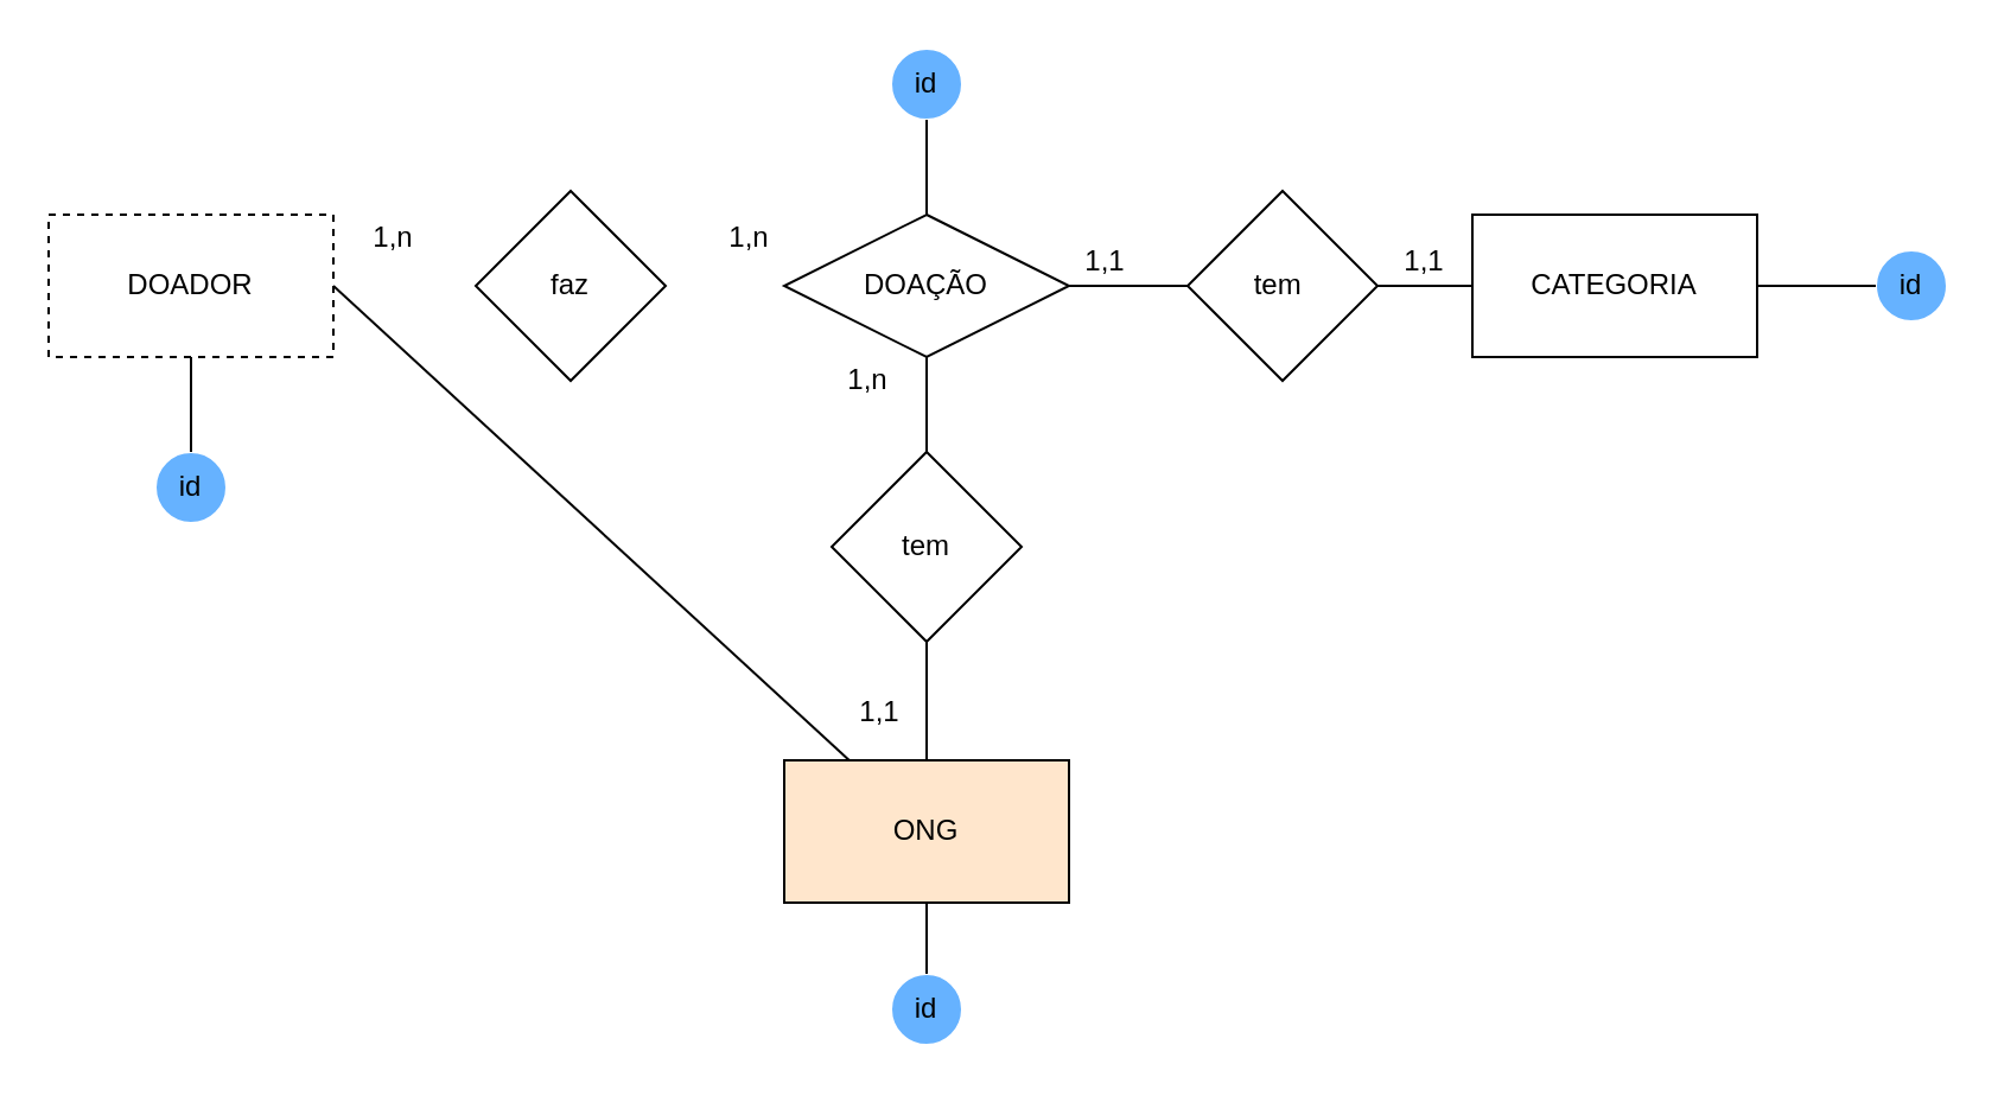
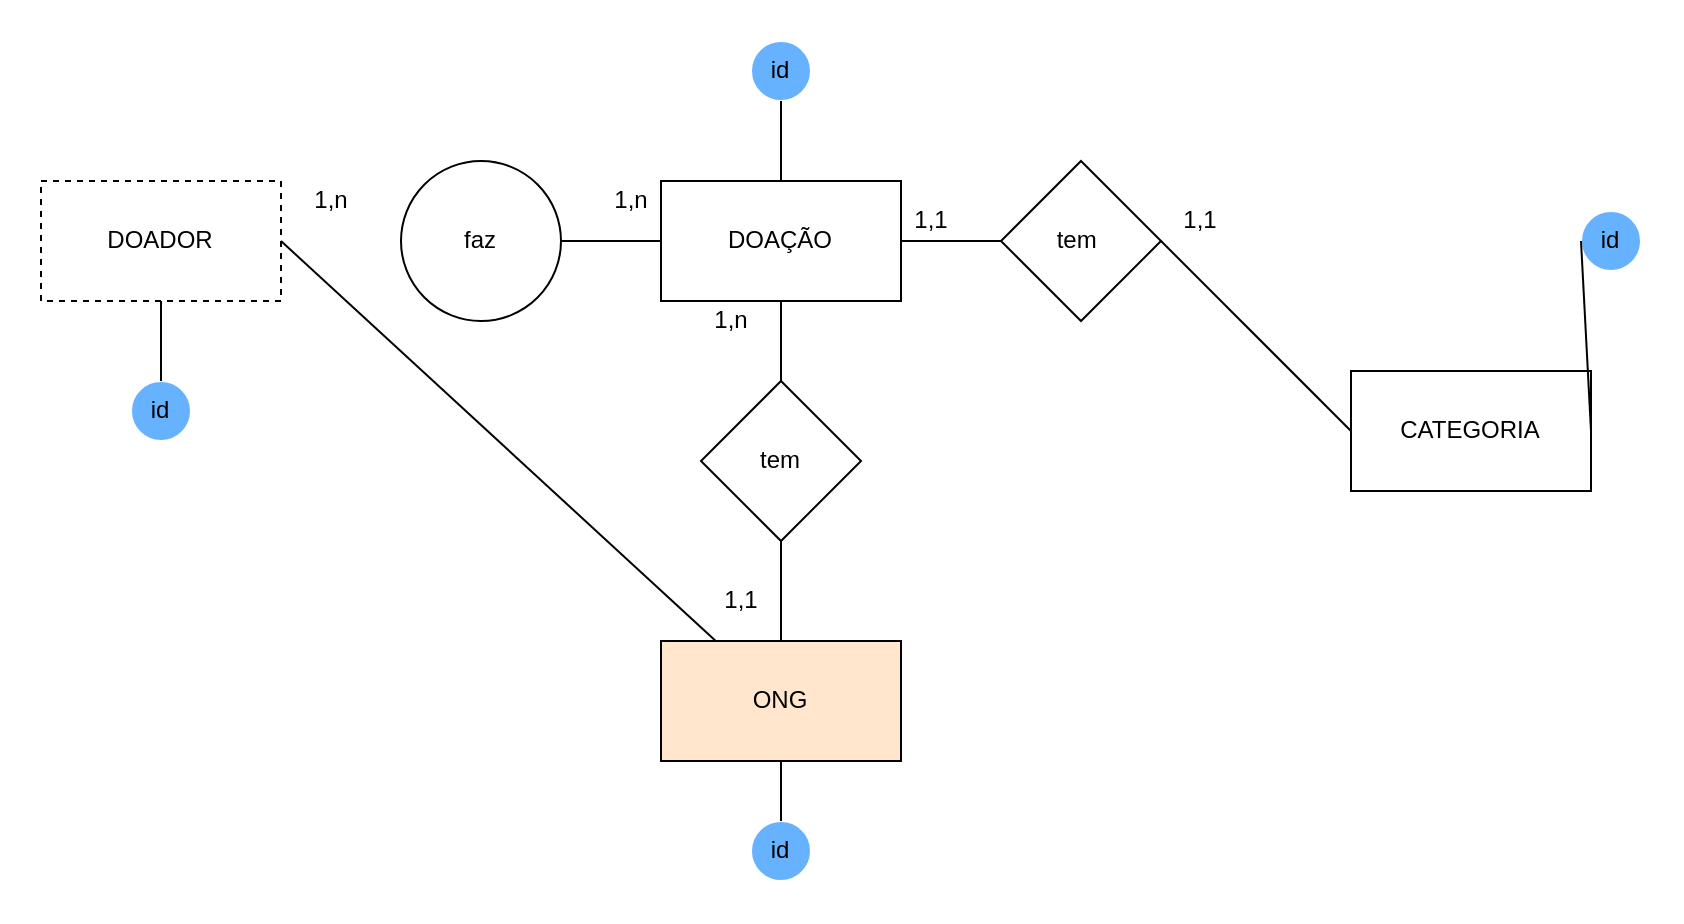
  <mxCell id="0" />
  <mxCell id="1" parent="0" />
- <mxCell id="2" value="&lt;font style=&quot;vertical-align: inherit&quot;&gt;&lt;font style=&quot;vertical-align: inherit&quot;&gt;CATEGORIA&lt;/font&gt;&lt;/font&gt;" style="rounded=0;whiteSpace=wrap;html=1;" parent="1" vertex="1"><mxGeometry x="620" y="90" width="120" height="60" as="geometry" /></mxCell>
+ <mxCell id="2" value="&lt;font style=&quot;vertical-align: inherit&quot;&gt;&lt;font style=&quot;vertical-align: inherit&quot;&gt;CATEGORIA&lt;/font&gt;&lt;/font&gt;" style="rounded=0;whiteSpace=wrap;html=1;" parent="1" vertex="1"><mxGeometry x="675" y="185" width="120" height="60" as="geometry" /></mxCell>
  <mxCell id="3" value="&lt;font style=&quot;vertical-align: inherit&quot;&gt;&lt;font style=&quot;vertical-align: inherit&quot;&gt;tem&amp;nbsp;&lt;/font&gt;&lt;/font&gt;" style="rhombus;whiteSpace=wrap;html=1;" parent="1" vertex="1"><mxGeometry x="500" y="80" width="80" height="80" as="geometry" /></mxCell>
- <mxCell id="4" value="&lt;font style=&quot;vertical-align: inherit&quot;&gt;&lt;font style=&quot;vertical-align: inherit&quot;&gt;DOAÇÃO&lt;/font&gt;&lt;/font&gt;" style="rhombus;whiteSpace=wrap;html=1;" parent="1" vertex="1"><mxGeometry x="330" y="90" width="120" height="60" as="geometry" /></mxCell>
+ <mxCell id="4" value="&lt;font style=&quot;vertical-align: inherit&quot;&gt;&lt;font style=&quot;vertical-align: inherit&quot;&gt;DOAÇÃO&lt;/font&gt;&lt;/font&gt;" style="rounded=0;whiteSpace=wrap;html=1;" parent="1" vertex="1"><mxGeometry x="330" y="90" width="120" height="60" as="geometry" /></mxCell>
  <mxCell id="5" value="" style="endArrow=none;html=1;entryX=1;entryY=0.5;entryDx=0;entryDy=0;exitX=0;exitY=0.5;exitDx=0;exitDy=0;" parent="1" source="3" target="4" edge="1"><mxGeometry width="50" height="50" relative="1" as="geometry"><mxPoint x="230" y="260" as="sourcePoint" /><mxPoint x="280" y="210" as="targetPoint" /></mxGeometry></mxCell>
  <mxCell id="6" value="" style="endArrow=none;html=1;entryX=1;entryY=0.5;entryDx=0;entryDy=0;exitX=0;exitY=0.5;exitDx=0;exitDy=0;" parent="1" source="2" target="3" edge="1"><mxGeometry width="50" height="50" relative="1" as="geometry"><mxPoint x="170" y="350" as="sourcePoint" /><mxPoint x="220" y="300" as="targetPoint" /></mxGeometry></mxCell>
  <mxCell id="7" value="&lt;font style=&quot;vertical-align: inherit&quot;&gt;&lt;font style=&quot;vertical-align: inherit&quot;&gt;1,1&lt;/font&gt;&lt;/font&gt;" style="text;html=1;strokeColor=none;fillColor=none;align=center;verticalAlign=middle;whiteSpace=wrap;rounded=0;" parent="1" vertex="1"><mxGeometry x="580" y="100" width="40" height="20" as="geometry" /></mxCell>
  <mxCell id="8" value="&lt;font style=&quot;vertical-align: inherit&quot;&gt;&lt;font style=&quot;vertical-align: inherit&quot;&gt;1,1&lt;/font&gt;&lt;/font&gt;" style="text;html=1;align=center;verticalAlign=middle;resizable=0;points=[];autosize=1;" parent="1" vertex="1"><mxGeometry x="450" y="100" width="30" height="20" as="geometry" /></mxCell>
  <mxCell id="9" value="&lt;font style=&quot;vertical-align: inherit&quot;&gt;&lt;font style=&quot;vertical-align: inherit&quot;&gt;DOADOR&lt;/font&gt;&lt;/font&gt;" style="rounded=0;whiteSpace=wrap;html=1;dashed=1;" parent="1" vertex="1"><mxGeometry x="20" y="90" width="120" height="60" as="geometry" /></mxCell>
  <mxCell id="10" value="&lt;font style=&quot;vertical-align: inherit&quot;&gt;&lt;font style=&quot;vertical-align: inherit&quot;&gt;ONG&lt;/font&gt;&lt;/font&gt;" style="rounded=0;whiteSpace=wrap;html=1;fillColor=#ffe6cc;" parent="1" vertex="1"><mxGeometry x="330" y="320" width="120" height="60" as="geometry" /></mxCell>
- <mxCell id="11" value="&lt;font style=&quot;vertical-align: inherit&quot;&gt;&lt;font style=&quot;vertical-align: inherit&quot;&gt;faz&lt;/font&gt;&lt;/font&gt;" style="rhombus;whiteSpace=wrap;html=1;" parent="1" vertex="1"><mxGeometry x="200" y="80" width="80" height="80" as="geometry" /></mxCell>
+ <mxCell id="11" value="&lt;font style=&quot;vertical-align: inherit&quot;&gt;&lt;font style=&quot;vertical-align: inherit&quot;&gt;faz&lt;/font&gt;&lt;/font&gt;" style="ellipse;whiteSpace=wrap;html=1;" parent="1" vertex="1"><mxGeometry x="200" y="80" width="80" height="80" as="geometry" /></mxCell>
  <mxCell id="12" value="" style="endArrow=none;html=1;exitX=1;exitY=0.5;exitDx=0;exitDy=0;" parent="1" source="9" target="10" edge="1"><mxGeometry width="50" height="50" relative="1" as="geometry"><mxPoint x="110" y="210" as="sourcePoint" /><mxPoint x="160" y="160" as="targetPoint" /></mxGeometry></mxCell>
+ <mxCell id="13" value="" style="endArrow=none;html=1;entryX=0;entryY=0.5;entryDx=0;entryDy=0;exitX=1;exitY=0.5;exitDx=0;exitDy=0;" parent="1" source="11" target="4" edge="1"><mxGeometry width="50" height="50" relative="1" as="geometry"><mxPoint x="250" y="170" as="sourcePoint" /><mxPoint x="300" y="120" as="targetPoint" /></mxGeometry></mxCell>
  <mxCell id="14" value="&lt;font style=&quot;vertical-align: inherit&quot;&gt;&lt;font style=&quot;vertical-align: inherit&quot;&gt;tem&lt;/font&gt;&lt;/font&gt;" style="rhombus;whiteSpace=wrap;html=1;" parent="1" vertex="1"><mxGeometry x="350" y="190" width="80" height="80" as="geometry" /></mxCell>
  <mxCell id="15" value="1,n" style="text;html=1;align=center;verticalAlign=middle;resizable=0;points=[];autosize=1;" parent="1" vertex="1"><mxGeometry x="300" y="90" width="30" height="20" as="geometry" /></mxCell>
  <mxCell id="16" value="1,n" style="text;html=1;align=center;verticalAlign=middle;resizable=0;points=[];autosize=1;" parent="1" vertex="1"><mxGeometry x="150" y="90" width="30" height="20" as="geometry" /></mxCell>
  <mxCell id="17" value="" style="endArrow=none;html=1;entryX=0.5;entryY=1;entryDx=0;entryDy=0;exitX=0.5;exitY=0;exitDx=0;exitDy=0;" parent="1" source="14" target="4" edge="1"><mxGeometry width="50" height="50" relative="1" as="geometry"><mxPoint x="290" y="240" as="sourcePoint" /><mxPoint x="340" y="190" as="targetPoint" /></mxGeometry></mxCell>
  <mxCell id="18" value="" style="endArrow=none;html=1;entryX=0.5;entryY=1;entryDx=0;entryDy=0;exitX=0.5;exitY=0;exitDx=0;exitDy=0;" parent="1" source="10" target="14" edge="1"><mxGeometry width="50" height="50" relative="1" as="geometry"><mxPoint x="260" y="310" as="sourcePoint" /><mxPoint x="310" y="260" as="targetPoint" /></mxGeometry></mxCell>
  <mxCell id="19" value="1,n" style="text;html=1;align=center;verticalAlign=middle;resizable=0;points=[];autosize=1;" parent="1" vertex="1"><mxGeometry x="350" y="150" width="30" height="20" as="geometry" /></mxCell>
  <mxCell id="20" value="1,1" style="text;html=1;align=center;verticalAlign=middle;resizable=0;points=[];autosize=1;" parent="1" vertex="1"><mxGeometry x="355" y="290" width="30" height="20" as="geometry" /></mxCell>
  <mxCell id="21" value="id" style="ellipse;whiteSpace=wrap;html=1;aspect=fixed;strokeColor=#FFFFFF;fillColor=#66B2FF;" vertex="1" parent="1"><mxGeometry x="65" y="190" width="30" height="30" as="geometry" /></mxCell>
  <mxCell id="22" value="" style="endArrow=none;html=1;entryX=0.5;entryY=1;entryDx=0;entryDy=0;exitX=0.5;exitY=0;exitDx=0;exitDy=0;" edge="1" parent="1" source="21" target="9"><mxGeometry width="50" height="50" relative="1" as="geometry"><mxPoint x="-10" y="260" as="sourcePoint" /><mxPoint x="40" y="210" as="targetPoint" /></mxGeometry></mxCell>
  <mxCell id="23" value="id" style="ellipse;whiteSpace=wrap;html=1;aspect=fixed;strokeColor=#FFFFFF;fillColor=#66B2FF;" vertex="1" parent="1"><mxGeometry x="375" y="20" width="30" height="30" as="geometry" /></mxCell>
  <mxCell id="24" value="" style="endArrow=none;html=1;entryX=0.5;entryY=1;entryDx=0;entryDy=0;" edge="1" parent="1" source="4" target="23"><mxGeometry width="50" height="50" relative="1" as="geometry"><mxPoint x="300" y="110" as="sourcePoint" /><mxPoint x="350" y="60" as="targetPoint" /></mxGeometry></mxCell>
  <mxCell id="25" value="id" style="ellipse;whiteSpace=wrap;html=1;aspect=fixed;strokeColor=#FFFFFF;fillColor=#66B2FF;" vertex="1" parent="1"><mxGeometry x="375" y="410" width="30" height="30" as="geometry" /></mxCell>
  <mxCell id="26" value="" style="endArrow=none;html=1;entryX=0.5;entryY=1;entryDx=0;entryDy=0;exitX=0.5;exitY=0;exitDx=0;exitDy=0;" edge="1" parent="1" source="25" target="10"><mxGeometry width="50" height="50" relative="1" as="geometry"><mxPoint x="250" y="450" as="sourcePoint" /><mxPoint x="300" y="400" as="targetPoint" /></mxGeometry></mxCell>
  <mxCell id="27" value="id" style="ellipse;whiteSpace=wrap;html=1;aspect=fixed;strokeColor=#FFFFFF;fillColor=#66B2FF;" vertex="1" parent="1"><mxGeometry x="790" y="105" width="30" height="30" as="geometry" /></mxCell>
  <mxCell id="28" value="" style="endArrow=none;html=1;entryX=0;entryY=0.5;entryDx=0;entryDy=0;exitX=1;exitY=0.5;exitDx=0;exitDy=0;" edge="1" parent="1" source="2" target="27"><mxGeometry width="50" height="50" relative="1" as="geometry"><mxPoint x="690" y="270" as="sourcePoint" /><mxPoint x="740" y="220" as="targetPoint" /></mxGeometry></mxCell>
